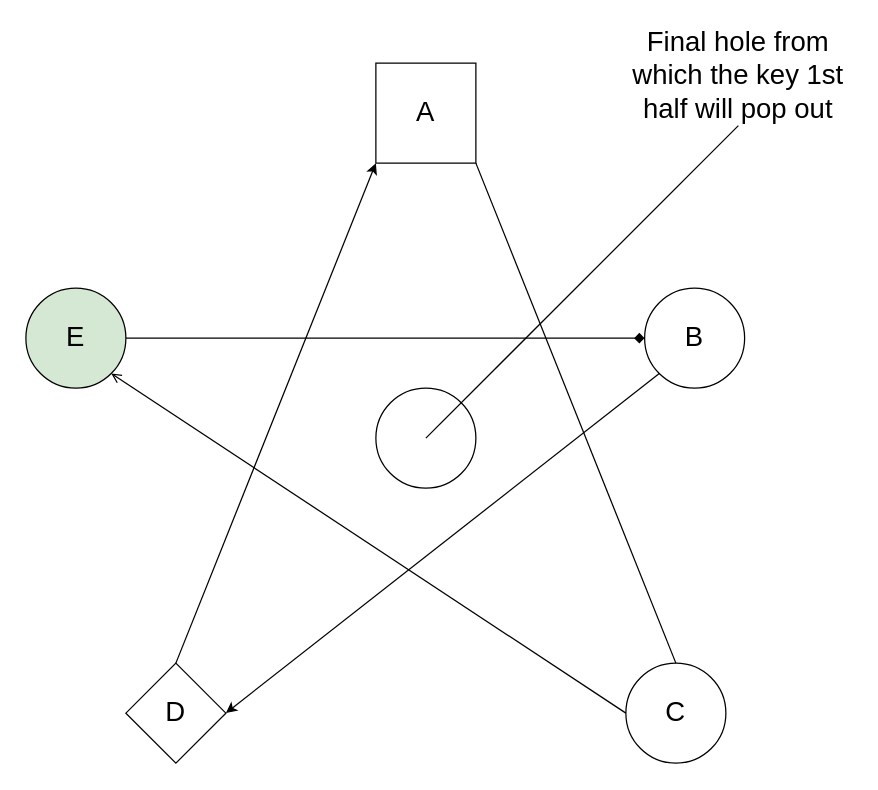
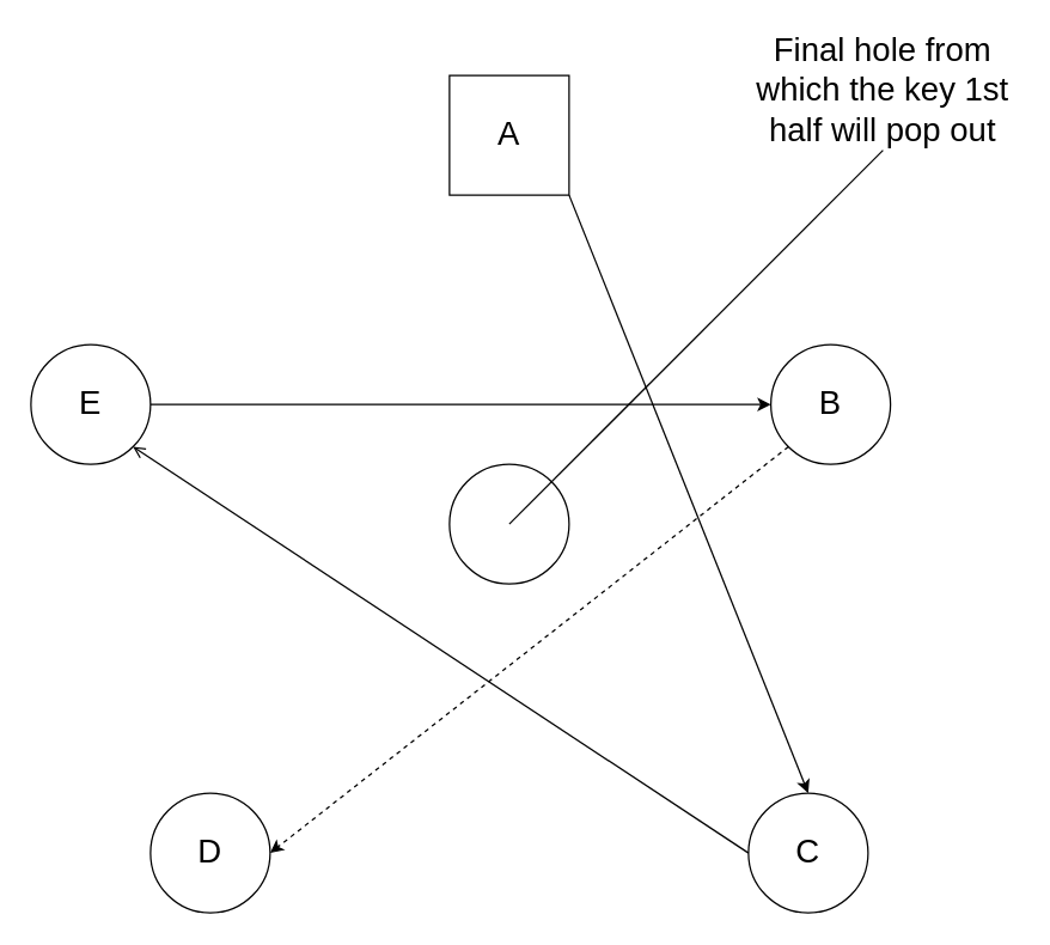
  <mxCell id="0" />
  <mxCell id="1" parent="0" />
  <mxCell id="2" value="&lt;font style=&quot;font-size: 22px&quot;&gt;A&lt;/font&gt;" style="whiteSpace=wrap;html=1;aspect=fixed;rounded=0;" vertex="1" parent="1"><mxGeometry x="300" y="50" width="80" height="80" as="geometry" /></mxCell>
  <mxCell id="3" value="&lt;font style=&quot;font-size: 22px&quot;&gt;C&lt;/font&gt;" style="ellipse;whiteSpace=wrap;html=1;aspect=fixed;" vertex="1" parent="1"><mxGeometry x="500" y="530" width="80" height="80" as="geometry" /></mxCell>
- <mxCell id="4" value="&lt;font style=&quot;font-size: 22px&quot;&gt;D&lt;/font&gt;" style="rhombus;whiteSpace=wrap;html=1;aspect=fixed;" vertex="1" parent="1"><mxGeometry x="100" y="530" width="80" height="80" as="geometry" /></mxCell>
- <mxCell id="5" value="&lt;font style=&quot;font-size: 22px&quot;&gt;E&lt;/font&gt;" style="ellipse;whiteSpace=wrap;html=1;aspect=fixed;fillColor=#d5e8d4;" vertex="1" parent="1"><mxGeometry x="20" y="230" width="80" height="80" as="geometry" /></mxCell>
+ <mxCell id="4" value="&lt;font style=&quot;font-size: 22px&quot;&gt;D&lt;/font&gt;" style="ellipse;whiteSpace=wrap;html=1;aspect=fixed;" vertex="1" parent="1"><mxGeometry x="100" y="530" width="80" height="80" as="geometry" /></mxCell>
+ <mxCell id="5" value="&lt;font style=&quot;font-size: 22px&quot;&gt;E&lt;/font&gt;" style="ellipse;whiteSpace=wrap;html=1;aspect=fixed;" vertex="1" parent="1"><mxGeometry x="20" y="230" width="80" height="80" as="geometry" /></mxCell>
  <mxCell id="6" value="&lt;font&gt;&lt;font style=&quot;font-size: 22px&quot;&gt;B&lt;/font&gt;&lt;br&gt;&lt;/font&gt;" style="ellipse;whiteSpace=wrap;html=1;aspect=fixed;" vertex="1" parent="1"><mxGeometry x="515" y="230" width="80" height="80" as="geometry" /></mxCell>
  <mxCell id="7" value="" style="ellipse;whiteSpace=wrap;html=1;aspect=fixed;movable=0;resizable=0;rotatable=0;deletable=0;editable=0;connectable=0;" vertex="1" parent="1"><mxGeometry x="300" y="310" width="80" height="80" as="geometry" /></mxCell>
- <mxCell id="8" value="" style="endArrow=none;html=1;exitX=1;exitY=1;exitDx=0;exitDy=0;entryX=0.5;entryY=0;entryDx=0;entryDy=0;" edge="1" parent="1" source="2" target="3"><mxGeometry width="50" height="50" relative="1" as="geometry"><mxPoint x="380" y="310" as="sourcePoint" /><mxPoint x="430" y="260" as="targetPoint" /></mxGeometry></mxCell>
+ <mxCell id="8" value="" style="endArrow=classic;html=1;exitX=1;exitY=1;exitDx=0;exitDy=0;entryX=0.5;entryY=0;entryDx=0;entryDy=0;" edge="1" parent="1" source="2" target="3"><mxGeometry width="50" height="50" relative="1" as="geometry"><mxPoint x="380" y="310" as="sourcePoint" /><mxPoint x="430" y="260" as="targetPoint" /></mxGeometry></mxCell>
  <mxCell id="9" value="" style="endArrow=open;html=1;exitX=0;exitY=0.5;exitDx=0;exitDy=0;entryX=1;entryY=1;entryDx=0;entryDy=0;" edge="1" parent="1" source="3" target="5"><mxGeometry width="50" height="50" relative="1" as="geometry"><mxPoint x="380" y="310" as="sourcePoint" /><mxPoint x="430" y="260" as="targetPoint" /></mxGeometry></mxCell>
- <mxCell id="10" value="" style="endArrow=diamond;html=1;exitX=1;exitY=0.5;exitDx=0;exitDy=0;entryX=0;entryY=0.5;entryDx=0;entryDy=0;" edge="1" parent="1" source="5" target="6"><mxGeometry width="50" height="50" relative="1" as="geometry"><mxPoint x="380" y="310" as="sourcePoint" /><mxPoint x="430" y="260" as="targetPoint" /></mxGeometry></mxCell>
- <mxCell id="11" value="" style="endArrow=classic;html=1;exitX=0;exitY=1;exitDx=0;exitDy=0;entryX=1;entryY=0.5;entryDx=0;entryDy=0;" edge="1" parent="1" source="6" target="4"><mxGeometry width="50" height="50" relative="1" as="geometry"><mxPoint x="380" y="310" as="sourcePoint" /><mxPoint x="430" y="260" as="targetPoint" /></mxGeometry></mxCell>
- <mxCell id="12" value="" style="endArrow=classic;html=1;exitX=0.5;exitY=0;exitDx=0;exitDy=0;entryX=0;entryY=1;entryDx=0;entryDy=0;" edge="1" parent="1" source="4" target="2"><mxGeometry width="50" height="50" relative="1" as="geometry"><mxPoint x="380" y="310" as="sourcePoint" /><mxPoint x="430" y="260" as="targetPoint" /></mxGeometry></mxCell>
+ <mxCell id="10" value="" style="endArrow=classic;html=1;exitX=1;exitY=0.5;exitDx=0;exitDy=0;entryX=0;entryY=0.5;entryDx=0;entryDy=0;" edge="1" parent="1" source="5" target="6"><mxGeometry width="50" height="50" relative="1" as="geometry"><mxPoint x="380" y="310" as="sourcePoint" /><mxPoint x="430" y="260" as="targetPoint" /></mxGeometry></mxCell>
+ <mxCell id="11" value="" style="endArrow=classic;html=1;exitX=0;exitY=1;exitDx=0;exitDy=0;entryX=1;entryY=0.5;entryDx=0;entryDy=0;dashed=1;" edge="1" parent="1" source="6" target="4"><mxGeometry width="50" height="50" relative="1" as="geometry"><mxPoint x="380" y="310" as="sourcePoint" /><mxPoint x="430" y="260" as="targetPoint" /></mxGeometry></mxCell>
  <mxCell id="13" value="" style="endArrow=none;html=1;entryX=0.5;entryY=1;entryDx=0;entryDy=0;" edge="1" parent="1" target="14"><mxGeometry width="50" height="50" relative="1" as="geometry"><mxPoint x="340" y="350" as="sourcePoint" /><mxPoint x="520" y="140" as="targetPoint" /></mxGeometry></mxCell>
  <mxCell id="14" value="&lt;font style=&quot;font-size: 22px&quot;&gt;Final hole from which the key 1st half will pop out&lt;/font&gt;" style="text;html=1;strokeColor=none;fillColor=none;align=center;verticalAlign=middle;whiteSpace=wrap;rounded=0;" vertex="1" parent="1"><mxGeometry x="500" y="20" width="180" height="80" as="geometry" /></mxCell>
